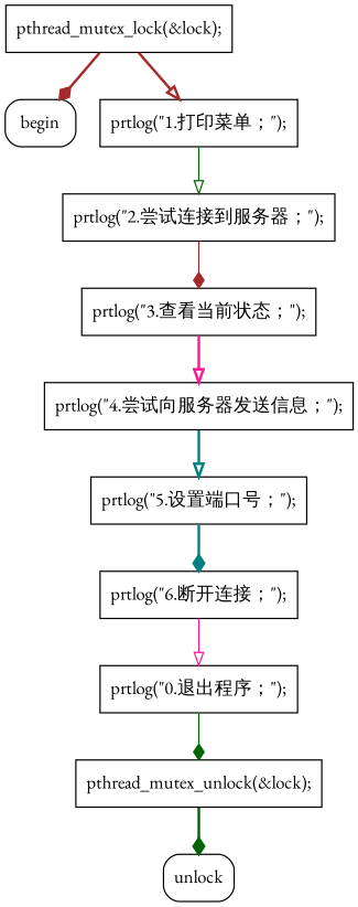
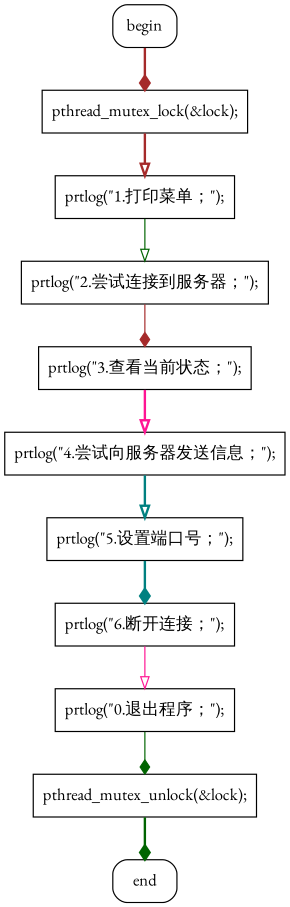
  digraph {
    fontname="EB Garamond"
    splines=polyline
    node [fontname="EB Garamond" shape=box]
    edge [arrowhead=diamond color=brown fontname="EB Garamond" style=bold]
-   n1 [label=unlock style=rounded]
+   n1 [label=end style=rounded]
    n2 [label=begin style=rounded]
    n3 [label="pthread_mutex_lock(&lock);"]
    n4 [label="prtlog(\"1.打印菜单；\");"]
    n5 [label="prtlog(\"2.尝试连接到服务器；\");"]
    n6 [label="prtlog(\"3.查看当前状态；\");"]
    n7 [label="prtlog(\"4.尝试向服务器发送信息；\");"]
    n8 [label="prtlog(\"5.设置端口号；\");"]
    n9 [label="prtlog(\"6.断开连接；\");"]
    n10 [label="prtlog(\"0.退出程序；\");"]
    n11 [label="pthread_mutex_unlock(&lock);"]
    subgraph sub_1 {
      rank=sink
      n1
    }
-   n3 -> n2
+   n2 -> n3
    n3 -> n4 [arrowhead=onormal]
    n4 -> n5 [arrowhead=onormal color=darkgreen style=solid]
    n5 -> n6 [style=solid]
    n6 -> n7 [arrowhead=onormal color=deeppink]
    n7 -> n8 [arrowhead=onormal color=teal]
    n8 -> n9 [color=teal]
    n9 -> n10 [arrowhead=onormal color=deeppink style=solid]
    n10 -> n11 [color=darkgreen style=solid]
    n11 -> n1 [color=darkgreen]
  }
